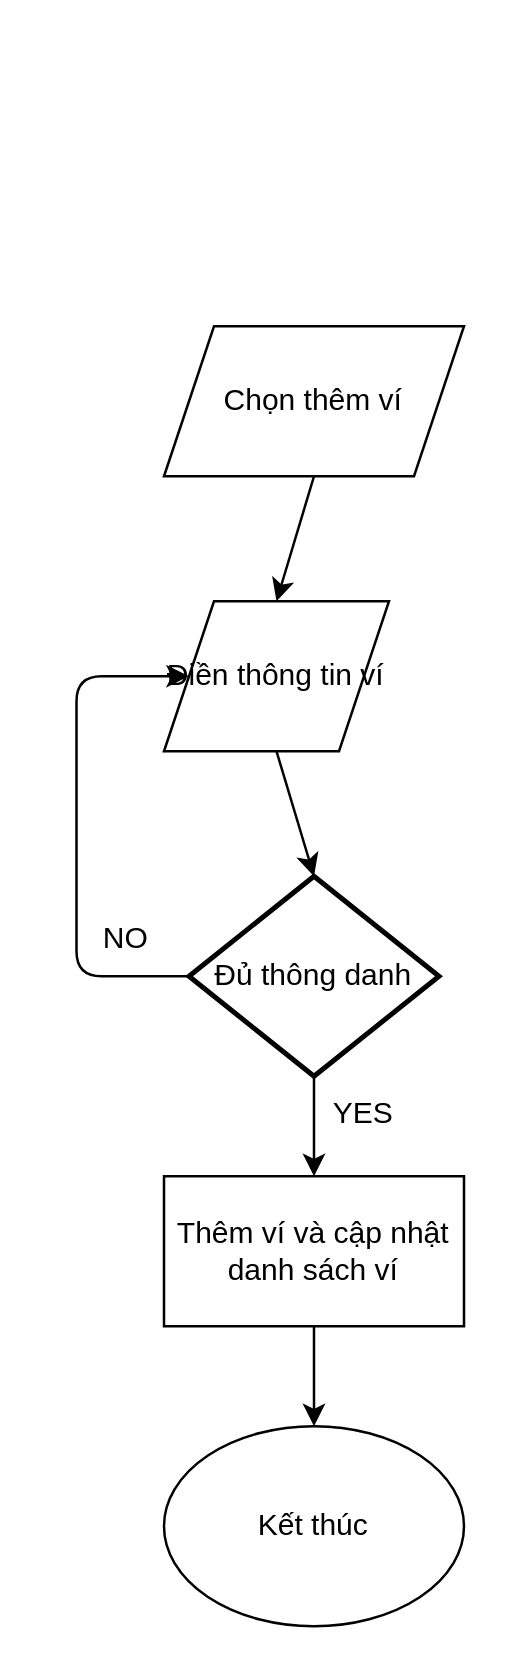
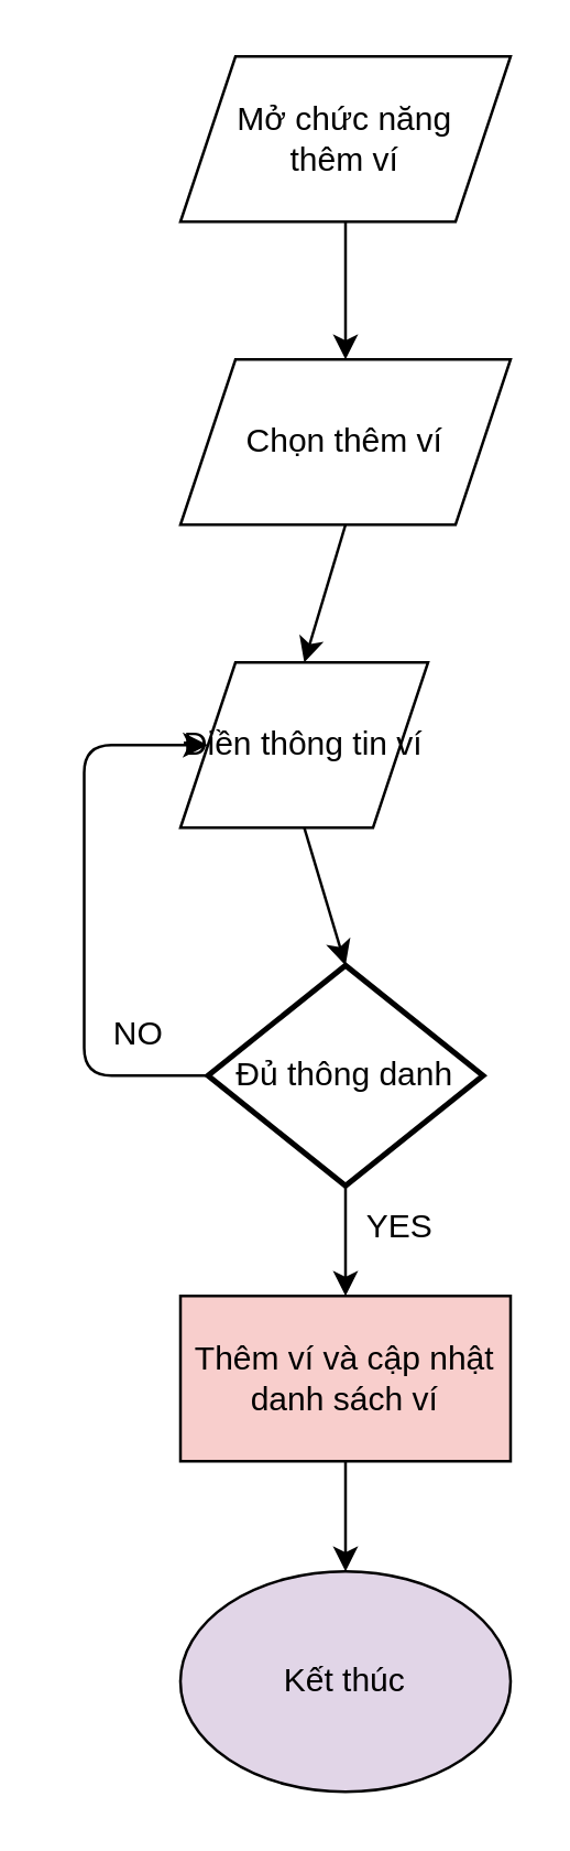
  <mxCell id="0" />
  <mxCell id="1" parent="0" />
- <mxCell id="2" value="Kết thúc" style="ellipse;whiteSpace=wrap;html=1;" parent="1" vertex="1"><mxGeometry x="65" y="570" width="120" height="80" as="geometry" /></mxCell>
+ <mxCell id="2" value="Kết thúc" style="ellipse;whiteSpace=wrap;html=1;fillColor=#e1d5e7;" parent="1" vertex="1"><mxGeometry x="65" y="570" width="120" height="80" as="geometry" /></mxCell>
  <mxCell id="3" style="edgeStyle=none;html=1;exitX=0.5;exitY=1;exitDx=0;exitDy=0;entryX=0.5;entryY=0;entryDx=0;entryDy=0;" parent="1" source="13" target="8" edge="1"><mxGeometry relative="1" as="geometry"><mxPoint x="125" y="190" as="sourcePoint" /><mxPoint x="125" y="240" as="targetPoint" /></mxGeometry></mxCell>
  <mxCell id="4" style="edgeStyle=none;html=1;exitX=0.5;exitY=1;exitDx=0;exitDy=0;entryX=0.5;entryY=0;entryDx=0;entryDy=0;entryPerimeter=0;" parent="1" source="8" target="7" edge="1"><mxGeometry relative="1" as="geometry"><mxPoint x="125" y="300" as="sourcePoint" /></mxGeometry></mxCell>
  <mxCell id="5" style="edgeStyle=none;html=1;exitX=0;exitY=0.5;exitDx=0;exitDy=0;exitPerimeter=0;entryX=0;entryY=0.5;entryDx=0;entryDy=0;" parent="1" source="7" target="8" edge="1"><mxGeometry relative="1" as="geometry"><Array as="points"><mxPoint x="30" y="390" /><mxPoint x="30" y="270" /></Array><mxPoint x="75" y="270" as="targetPoint" /></mxGeometry></mxCell>
  <mxCell id="6" style="edgeStyle=none;html=1;exitX=0.5;exitY=1;exitDx=0;exitDy=0;exitPerimeter=0;entryX=0.5;entryY=0;entryDx=0;entryDy=0;" parent="1" source="7" target="15" edge="1"><mxGeometry relative="1" as="geometry" /></mxCell>
  <mxCell id="7" value="Đủ thông danh" style="strokeWidth=2;html=1;shape=mxgraph.flowchart.decision;whiteSpace=wrap;" parent="1" vertex="1"><mxGeometry x="75" y="350" width="100" height="80" as="geometry" /></mxCell>
  <mxCell id="8" value="Điền thông tin ví" style="shape=parallelogram;perimeter=parallelogramPerimeter;whiteSpace=wrap;html=1;fixedSize=1;" vertex="1" parent="1"><mxGeometry x="65" y="240" width="90" height="60" as="geometry" /></mxCell>
  <mxCell id="9" value="YES" style="text;html=1;strokeColor=none;fillColor=none;align=center;verticalAlign=middle;whiteSpace=wrap;rounded=0;" vertex="1" parent="1"><mxGeometry x="115" y="430" width="60" height="30" as="geometry" /></mxCell>
  <mxCell id="10" value="NO" style="text;html=1;strokeColor=none;fillColor=none;align=center;verticalAlign=middle;whiteSpace=wrap;rounded=0;" vertex="1" parent="1"><mxGeometry x="20" y="360" width="60" height="30" as="geometry" /></mxCell>
+ <mxCell id="11" style="edgeStyle=none;html=1;exitX=0.5;exitY=1;exitDx=0;exitDy=0;entryX=0.5;entryY=0;entryDx=0;entryDy=0;" edge="1" parent="1" source="12" target="13"><mxGeometry relative="1" as="geometry"><mxPoint x="125" y="130" as="targetPoint" /></mxGeometry></mxCell>
+ <mxCell id="12" value="Mở chức năng&lt;br&gt;thêm ví" style="shape=parallelogram;perimeter=parallelogramPerimeter;whiteSpace=wrap;html=1;fixedSize=1;" vertex="1" parent="1"><mxGeometry x="65" y="20" width="120" height="60" as="geometry" /></mxCell>
  <mxCell id="13" value="Chọn thêm ví" style="shape=parallelogram;perimeter=parallelogramPerimeter;whiteSpace=wrap;html=1;fixedSize=1;" vertex="1" parent="1"><mxGeometry x="65" y="130" width="120" height="60" as="geometry" /></mxCell>
  <mxCell id="14" style="edgeStyle=none;html=1;exitX=0.5;exitY=1;exitDx=0;exitDy=0;entryX=0.5;entryY=0;entryDx=0;entryDy=0;" edge="1" parent="1" source="15" target="2"><mxGeometry relative="1" as="geometry" /></mxCell>
- <mxCell id="15" value="Thêm ví và cập nhật danh sách ví" style="rounded=0;whiteSpace=wrap;html=1;" vertex="1" parent="1"><mxGeometry x="65" y="470" width="120" height="60" as="geometry" /></mxCell>
+ <mxCell id="15" value="Thêm ví và cập nhật danh sách ví" style="rounded=0;whiteSpace=wrap;html=1;fillColor=#f8cecc;" vertex="1" parent="1"><mxGeometry x="65" y="470" width="120" height="60" as="geometry" /></mxCell>
